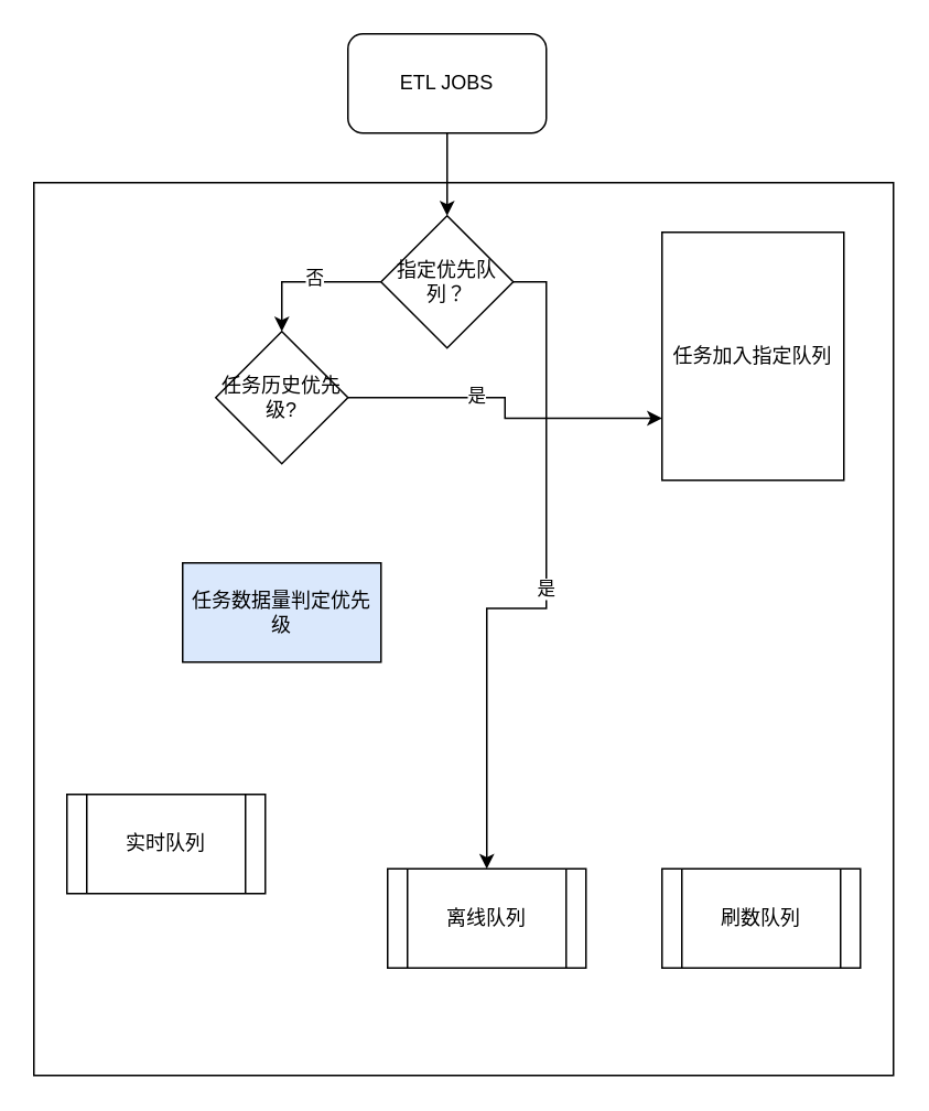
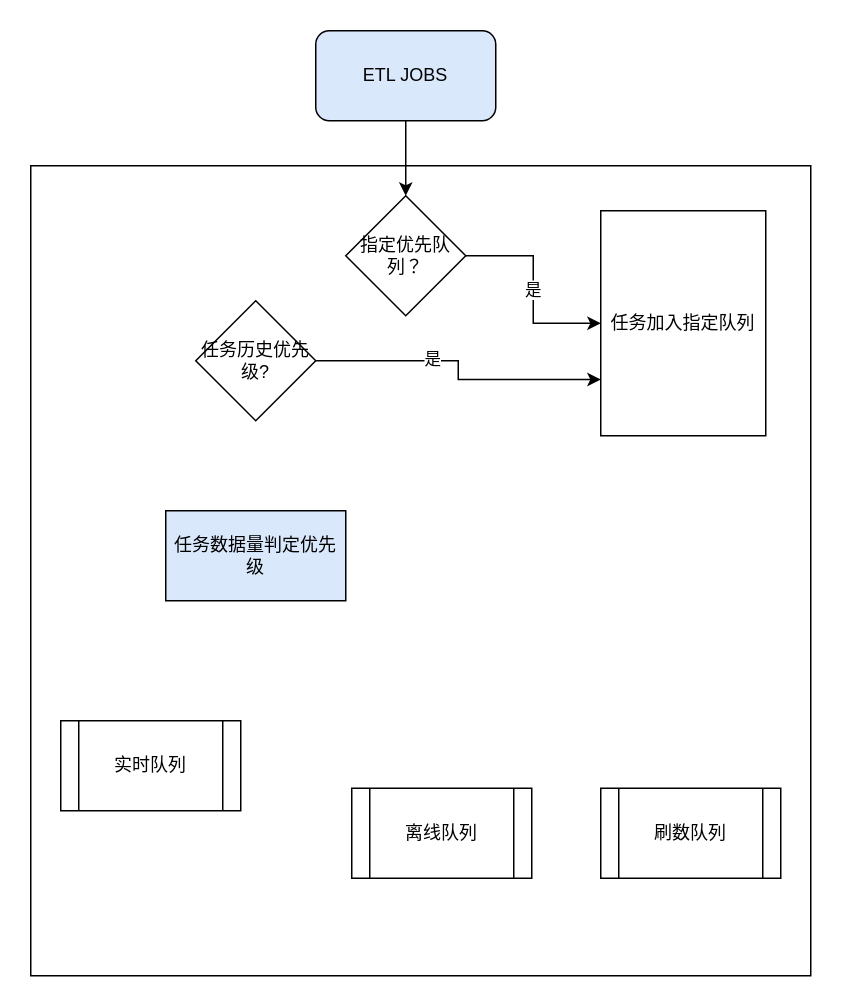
  <mxCell id="0" />
  <mxCell id="1" parent="0" />
  <mxCell id="2" value="" style="rounded=0;whiteSpace=wrap;html=1;" vertex="1" parent="1"><mxGeometry x="20" y="110" width="520" height="540" as="geometry" /></mxCell>
  <mxCell id="3" style="edgeStyle=orthogonalEdgeStyle;rounded=0;orthogonalLoop=1;jettySize=auto;html=1;exitX=0.5;exitY=1;exitDx=0;exitDy=0;entryX=0.5;entryY=0;entryDx=0;entryDy=0;" edge="1" parent="1" source="4"><mxGeometry relative="1" as="geometry"><mxPoint x="270" y="130" as="targetPoint" /></mxGeometry></mxCell>
- <mxCell id="4" value="ETL JOBS" style="rounded=1;whiteSpace=wrap;html=1;" vertex="1" parent="1"><mxGeometry x="210" y="20" width="120" height="60" as="geometry" /></mxCell>
- <mxCell id="5" value="是" style="edgeStyle=orthogonalEdgeStyle;rounded=0;orthogonalLoop=1;jettySize=auto;html=1;exitX=1;exitY=0.5;exitDx=0;exitDy=0;" edge="1" parent="1" source="8" target="14"><mxGeometry relative="1" as="geometry" /></mxCell>
- <mxCell id="6" style="edgeStyle=orthogonalEdgeStyle;rounded=0;orthogonalLoop=1;jettySize=auto;html=1;exitX=0;exitY=0.5;exitDx=0;exitDy=0;entryX=0.5;entryY=0;entryDx=0;entryDy=0;" edge="1" parent="1" source="8" target="12"><mxGeometry relative="1" as="geometry" /></mxCell>
- <mxCell id="7" value="否" style="edgeLabel;html=1;align=center;verticalAlign=middle;resizable=0;points=[];" vertex="1" connectable="0" parent="6"><mxGeometry x="-0.089" y="-3" relative="1" as="geometry"><mxPoint as="offset" /></mxGeometry></mxCell>
+ <mxCell id="4" value="ETL JOBS" style="rounded=1;whiteSpace=wrap;html=1;fillColor=#dae8fc;" vertex="1" parent="1"><mxGeometry x="210" y="20" width="120" height="60" as="geometry" /></mxCell>
+ <mxCell id="5" value="是" style="edgeStyle=orthogonalEdgeStyle;rounded=0;orthogonalLoop=1;jettySize=auto;html=1;exitX=1;exitY=0.5;exitDx=0;exitDy=0;entryX=0;entryY=0.5;entryDx=0;entryDy=0;" edge="1" parent="1" source="8" target="9"><mxGeometry relative="1" as="geometry" /></mxCell>
  <mxCell id="8" value="指定优先队列？" style="rhombus;whiteSpace=wrap;html=1;" vertex="1" parent="1"><mxGeometry x="230" y="130" width="80" height="80" as="geometry" /></mxCell>
  <mxCell id="9" value="任务加入指定队列" style="rounded=0;whiteSpace=wrap;html=1;" vertex="1" parent="1"><mxGeometry x="400" y="140" width="110" height="150" as="geometry" /></mxCell>
  <mxCell id="10" style="edgeStyle=orthogonalEdgeStyle;rounded=0;orthogonalLoop=1;jettySize=auto;html=1;entryX=0;entryY=0.75;entryDx=0;entryDy=0;" edge="1" parent="1" source="12" target="9"><mxGeometry relative="1" as="geometry" /></mxCell>
  <mxCell id="11" value="是" style="edgeLabel;html=1;align=center;verticalAlign=middle;resizable=0;points=[];" vertex="1" connectable="0" parent="10"><mxGeometry x="-0.239" y="2" relative="1" as="geometry"><mxPoint as="offset" /></mxGeometry></mxCell>
  <mxCell id="12" value="任务历史优先级?" style="rhombus;whiteSpace=wrap;html=1;" vertex="1" parent="1"><mxGeometry x="130" y="200" width="80" height="80" as="geometry" /></mxCell>
  <mxCell id="13" value="实时队列" style="shape=process;whiteSpace=wrap;html=1;backgroundOutline=1;" vertex="1" parent="1"><mxGeometry x="40" y="480" width="120" height="60" as="geometry" /></mxCell>
  <mxCell id="14" value="离线队列" style="shape=process;whiteSpace=wrap;html=1;backgroundOutline=1;" vertex="1" parent="1"><mxGeometry x="234" y="525" width="120" height="60" as="geometry" /></mxCell>
  <mxCell id="15" value="刷数队列" style="shape=process;whiteSpace=wrap;html=1;backgroundOutline=1;" vertex="1" parent="1"><mxGeometry x="400" y="525" width="120" height="60" as="geometry" /></mxCell>
  <mxCell id="16" value="任务数据量判定优先级" style="rounded=0;whiteSpace=wrap;html=1;fillColor=#dae8fc;" vertex="1" parent="1"><mxGeometry x="110" y="340" width="120" height="60" as="geometry" /></mxCell>
